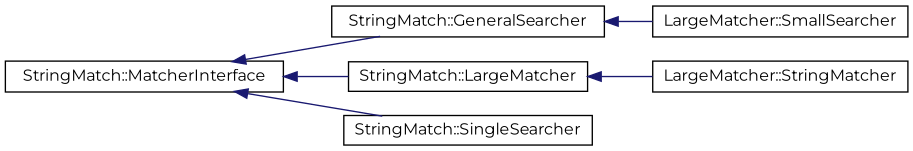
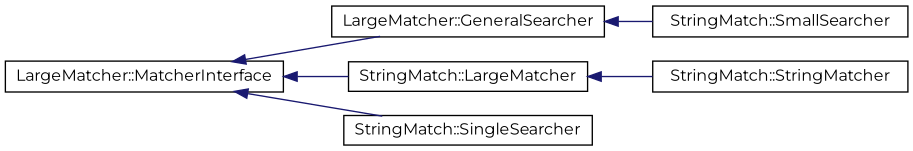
  digraph {
    fontname=Montserrat
    rankdir=LR
    node [color=black fillcolor=white fontname=Montserrat fontsize=12 shape=record style=filled]
    edge [color=midnightblue dir=back fontname=Montserrat fontsize=12 labelfontname=Helvetica labelfontsize=12 style=solid]
-   n1 [height=0.2 label="StringMatch::MatcherInterface" width=0.4]
-   n2 [height=0.2 label="StringMatch::GeneralSearcher" width=0.4]
+   n1 [height=0.2 label="LargeMatcher::MatcherInterface" width=0.4]
+   n2 [height=0.2 label="LargeMatcher::GeneralSearcher" width=0.4]
    n3 [height=0.2 label="StringMatch::LargeMatcher" width=0.4]
    n4 [height=0.2 label="StringMatch::SingleSearcher" width=0.4]
-   n5 [height=0.2 label="LargeMatcher::SmallSearcher" width=0.4]
-   n6 [height=0.2 label="LargeMatcher::StringMatcher" width=0.4]
+   n5 [height=0.2 label="StringMatch::SmallSearcher" width=0.4]
+   n6 [height=0.2 label="StringMatch::StringMatcher" width=0.4]
    n1 -> n2
    n1 -> n3
    n1 -> n4
    n2 -> n5
    n3 -> n6
  }
